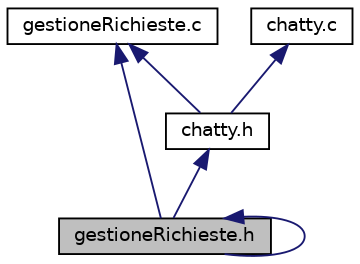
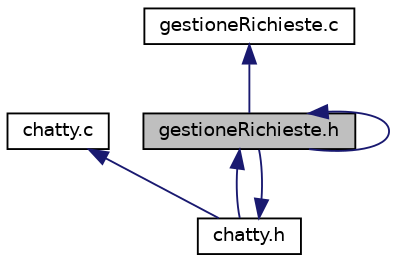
  digraph {
    node [color=black fillcolor=white fontname=Helvetica fontsize=10 shape=record style=filled]
    edge [color=midnightblue dir=back fontname=Helvetica fontsize=10 labelfontname=Helvetica labelfontsize=10 style=solid]
    n1 [fillcolor=grey75 fontcolor=black height=0.2 label="gestioneRichieste.h" width=0.4]
    n2 [height=0.2 label="chatty.h" width=0.4]
    n3 [height=0.2 label="gestioneRichieste.c" width=0.4]
    n4 [height=0.2 label="chatty.c" width=0.4]
    n1 -> n1
-   n3 -> n2
+   n1 -> n2
    n2 -> n1
    n3 -> n1
    n4 -> n2
  }
